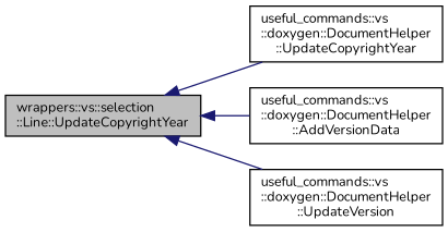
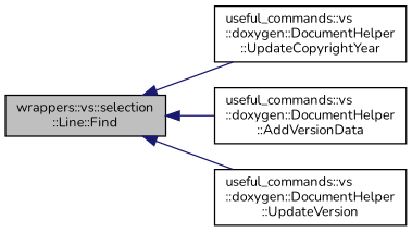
  digraph {
    rankdir=LR
    fontname=Nunito
    node [color=black fillcolor=white fontname=Nunito fontsize=10 shape=record style=filled]
    edge [color=midnightblue dir=back fontname=Nunito fontsize=10 labelfontname=Verdana labelfontsize=10 style=solid]
-   n1 [fillcolor=grey75 fontcolor=black height=0.2 label="wrappers::vs::selection\l::Line::UpdateCopyrightYear" width=0.4]
+   n1 [fillcolor=grey75 fontcolor=black height=0.2 label="wrappers::vs::selection\l::Line::Find" width=0.4]
    n2 [height=0.2 label="useful_commands::vs\l::doxygen::DocumentHelper\l::UpdateCopyrightYear" width=0.4]
    n3 [height=0.2 label="useful_commands::vs\l::doxygen::DocumentHelper\l::AddVersionData" width=0.4]
    n4 [height=0.2 label="useful_commands::vs\l::doxygen::DocumentHelper\l::UpdateVersion" width=0.4]
    n1 -> n2
    n1 -> n3
    n1 -> n4
  }
